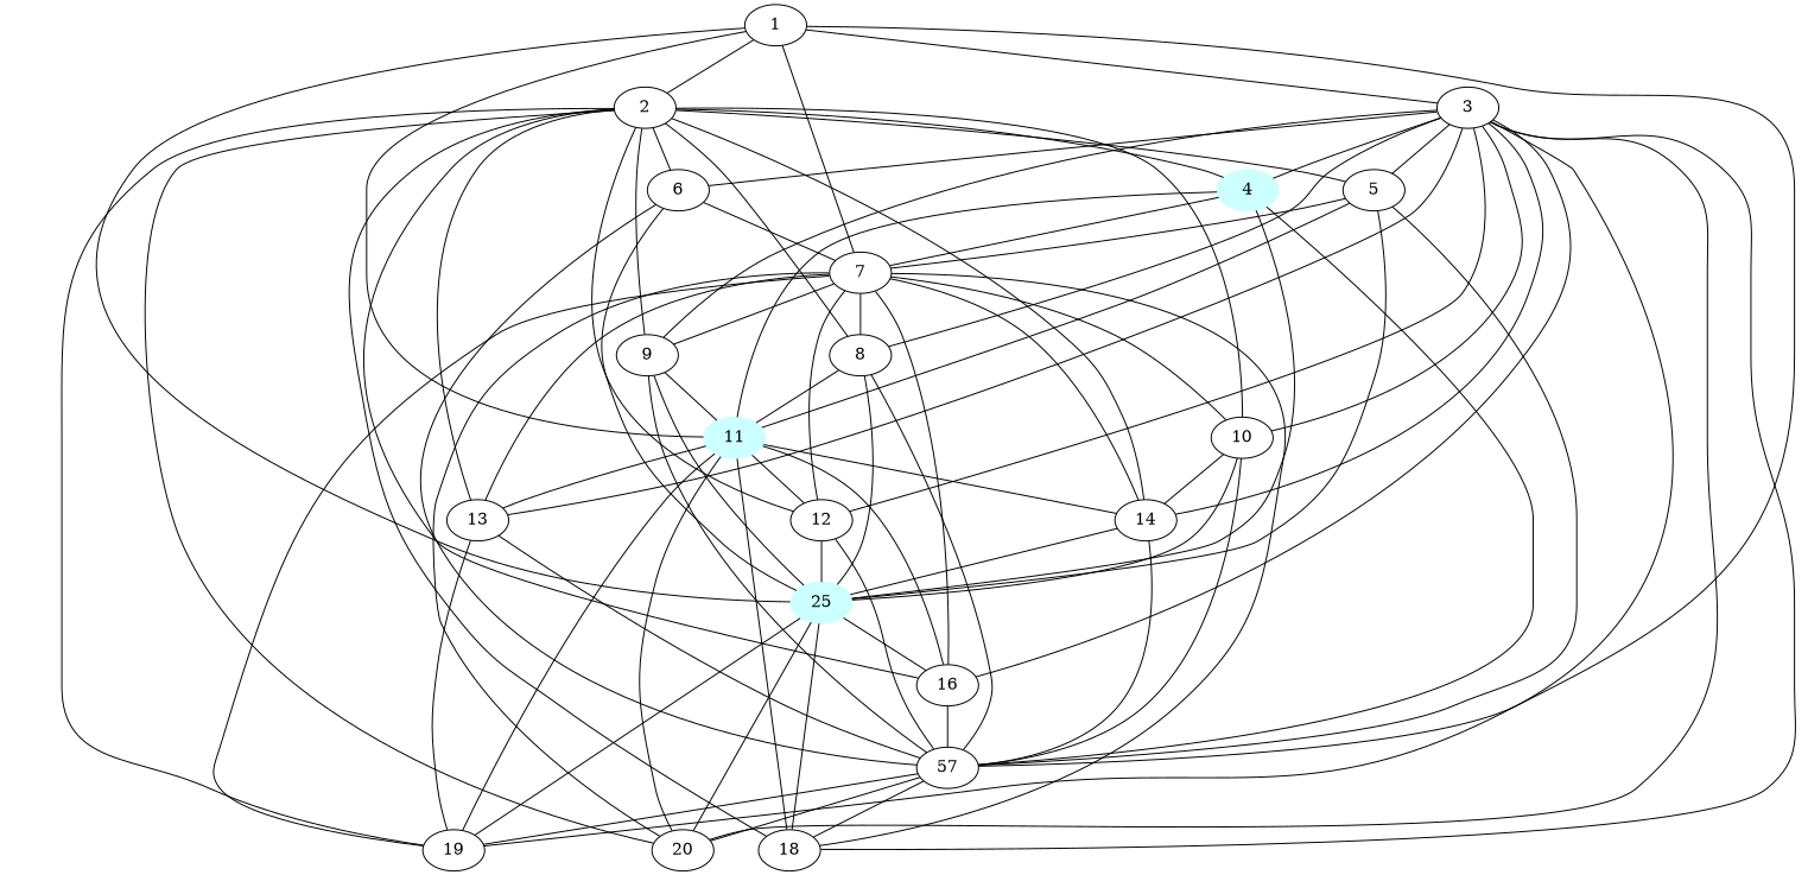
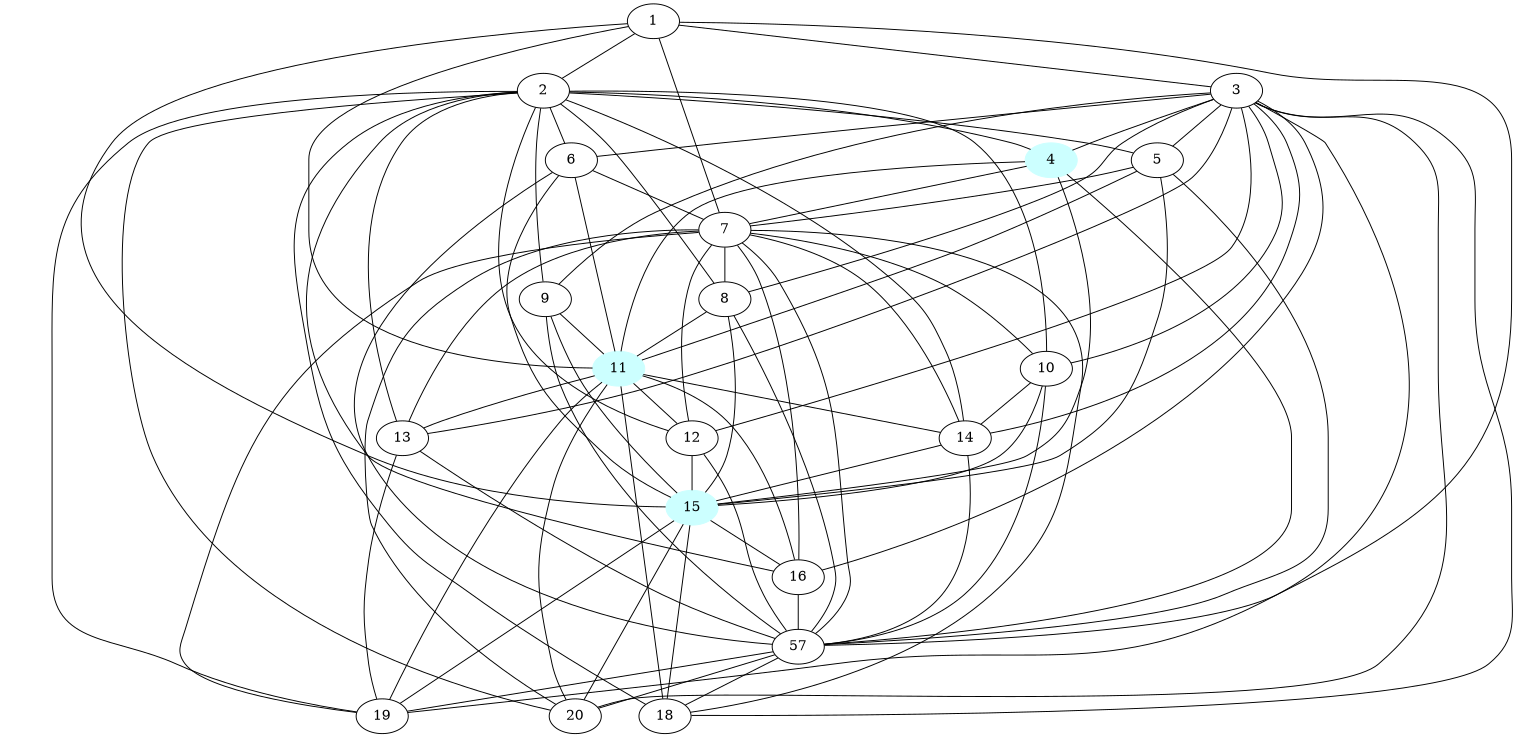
  graph {
    4 [color="#CCFFFF" style=filled]
    11 [color="#CCFFFF" style=filled]
-   15 [color="#CCFFFF" style=filled label=25]
+   15 [color="#CCFFFF" style=filled]
    7
    n5 [label=57]
    12
    13
    14
    16
    18
    19
    20
    8
    9
    10
    1
    2
    3
    5
    6
    4 -- 11
    4 -- 15
    4 -- 7
    4 -- n5
    11 -- 12
    11 -- 13
    11 -- 14
    11 -- 16
    11 -- 18
    11 -- 19
    11 -- 20
    15 -- 16
    15 -- 18
    15 -- 19
    15 -- 20
    7 -- 12
    7 -- 13
    7 -- 14
    7 -- 16
    7 -- 18
    7 -- 19
    7 -- 20
    7 -- 8
-   7 -- 9
+   7 -- n5
    7 -- 10
    n5 -- 18
    n5 -- 19
    n5 -- 20
    12 -- 15
    12 -- n5
    13 -- n5
    13 -- 19
    14 -- 15
    14 -- n5
    16 -- n5
    8 -- 11
    8 -- 15
    8 -- n5
    9 -- 11
    9 -- 15
    9 -- n5
    10 -- 15
    10 -- n5
    10 -- 14
    1 -- 11
    1 -- 15
    1 -- 7
    1 -- n5
    1 -- 2
    1 -- 3
    2 -- 4
    2 -- 12
    2 -- 13
    2 -- 14
    2 -- 16
    2 -- 18
    2 -- 19
    2 -- 20
    2 -- 8
    2 -- 9
    2 -- 10
    2 -- 5
    2 -- 6
    3 -- 4
    3 -- 12
    3 -- 13
    3 -- 14
    3 -- 16
    3 -- 18
    3 -- 19
    3 -- 20
    3 -- 8
    3 -- 9
    3 -- 10
    3 -- 5
    3 -- 6
    5 -- 11
    5 -- 15
    5 -- 7
    5 -- n5
+   6 -- 11
    6 -- 15
    6 -- 7
    6 -- n5
  }
